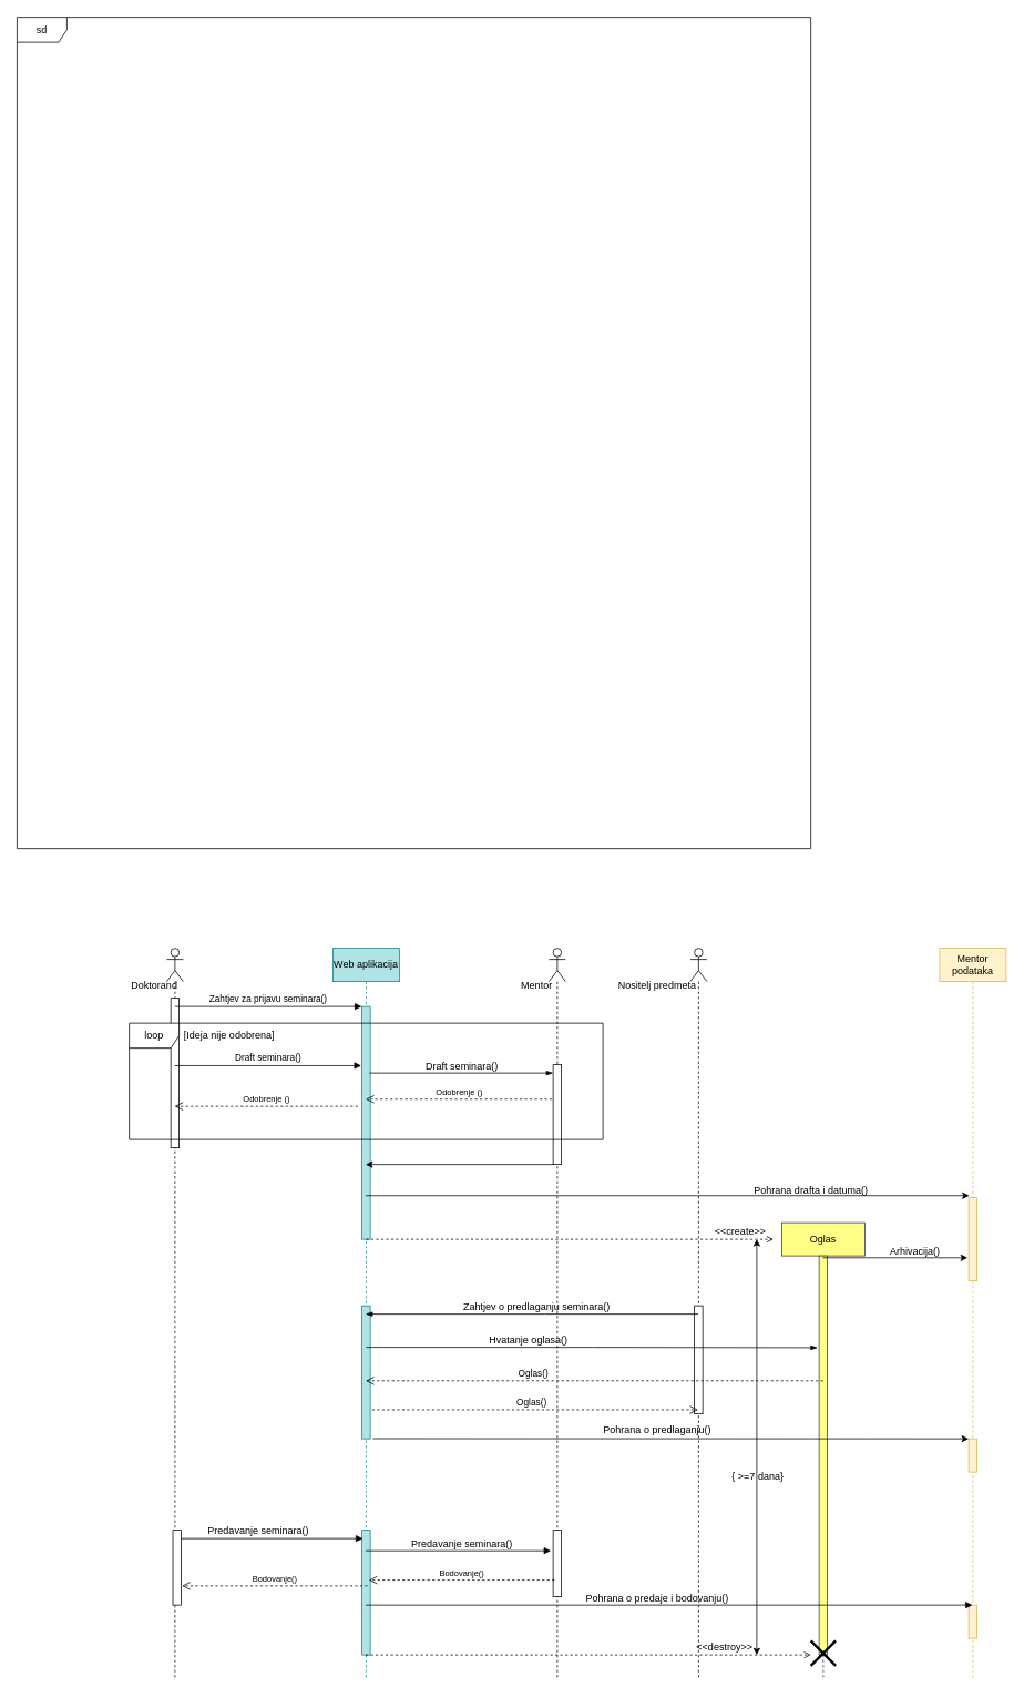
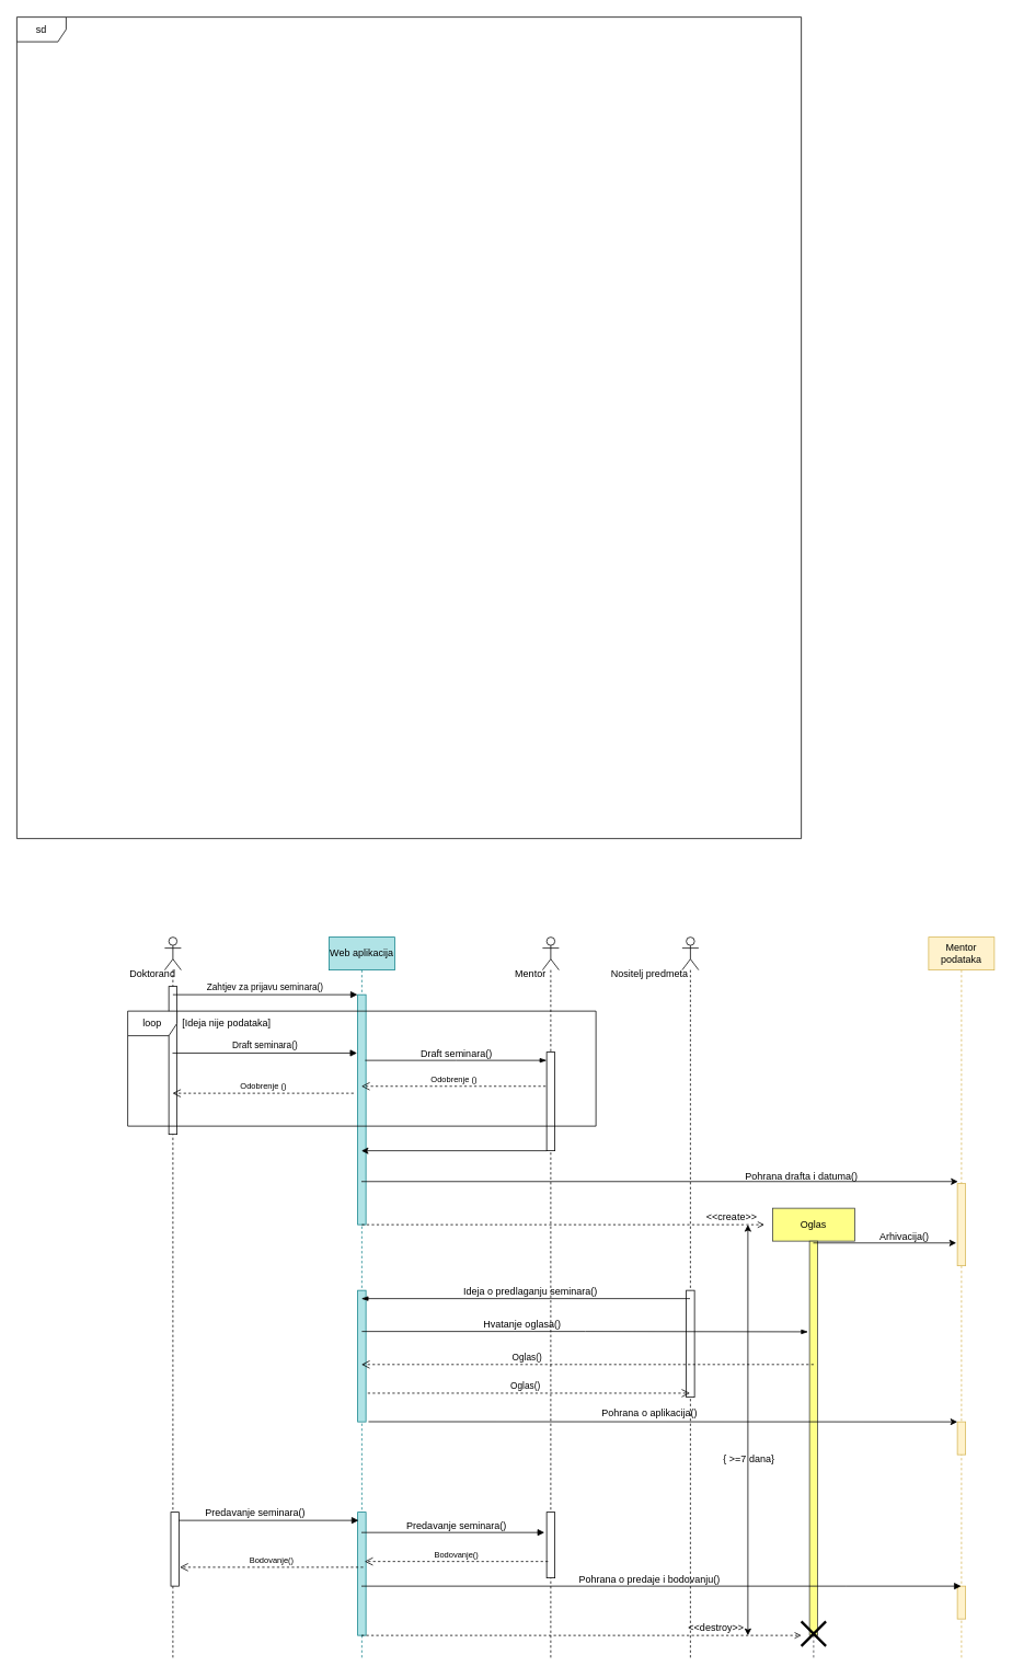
  <mxCell id="0" />
  <mxCell id="1" parent="0" />
  <mxCell id="2" value="sd" style="shape=umlFrame;whiteSpace=wrap;html=1;gradientColor=none;fillColor=default;strokeColor=default;swimlaneFillColor=default;" parent="1" vertex="1"><mxGeometry x="20" y="20" width="955" height="1000" as="geometry" /></mxCell>
  <mxCell id="3" value="&lt;br&gt;" style="shape=umlLifeline;participant=umlActor;perimeter=lifelinePerimeter;whiteSpace=wrap;html=1;container=1;collapsible=0;recursiveResize=0;verticalAlign=top;spacingTop=36;outlineConnect=0;size=40;" parent="1" vertex="1"><mxGeometry x="200" y="1140" width="20" height="880" as="geometry" /></mxCell>
  <mxCell id="4" value="" style="html=1;points=[];perimeter=orthogonalPerimeter;" parent="3" vertex="1"><mxGeometry x="5" y="60" width="10" height="180" as="geometry" /></mxCell>
  <mxCell id="5" value="Doktorand" style="text;html=1;align=center;verticalAlign=middle;resizable=0;points=[];autosize=1;strokeColor=none;fillColor=none;" parent="3" vertex="1"><mxGeometry x="-55" y="30" width="80" height="30" as="geometry" /></mxCell>
  <mxCell id="6" value="" style="html=1;points=[];perimeter=orthogonalPerimeter;strokeColor=default;fillColor=default;gradientColor=none;" parent="3" vertex="1"><mxGeometry x="7.5" y="700" width="10" height="90" as="geometry" /></mxCell>
  <mxCell id="7" value="Mentor podataka" style="shape=umlLifeline;perimeter=lifelinePerimeter;whiteSpace=wrap;html=1;container=1;collapsible=0;recursiveResize=0;outlineConnect=0;fillColor=#fff2cc;strokeColor=#d6b656;" parent="1" vertex="1"><mxGeometry x="1130" y="1140" width="80" height="880" as="geometry" /></mxCell>
  <mxCell id="8" value="" style="html=1;points=[];perimeter=orthogonalPerimeter;labelBackgroundColor=none;fontSize=12;fillColor=#fff2cc;strokeColor=#d6b656;" parent="7" vertex="1"><mxGeometry x="35" y="300" width="10" height="100" as="geometry" /></mxCell>
  <mxCell id="9" value="" style="html=1;points=[];perimeter=orthogonalPerimeter;labelBackgroundColor=none;fontSize=12;fillColor=#fff2cc;strokeColor=#d6b656;" parent="7" vertex="1"><mxGeometry x="35" y="790" width="10" height="40" as="geometry" /></mxCell>
  <mxCell id="10" value="" style="html=1;points=[];perimeter=orthogonalPerimeter;labelBackgroundColor=none;fontSize=12;fillColor=#fff2cc;strokeColor=#d6b656;" parent="7" vertex="1"><mxGeometry x="35" y="590" width="10" height="40" as="geometry" /></mxCell>
  <mxCell id="11" value="Draft seminara()" style="html=1;verticalAlign=bottom;endArrow=block;rounded=0;entryX=-0.082;entryY=0.254;entryDx=0;entryDy=0;entryPerimeter=0;" parent="1" source="3" target="13" edge="1"><mxGeometry width="80" relative="1" as="geometry"><mxPoint x="217.5" y="1210" as="sourcePoint" /><mxPoint x="312.5" y="1210" as="targetPoint" /></mxGeometry></mxCell>
  <mxCell id="12" value="Web aplikacija" style="shape=umlLifeline;perimeter=lifelinePerimeter;whiteSpace=wrap;html=1;container=1;collapsible=0;recursiveResize=0;outlineConnect=0;labelBackgroundColor=none;fontSize=12;fillColor=#b0e3e6;strokeColor=#0e8088;" parent="1" vertex="1"><mxGeometry x="400" y="1140" width="80" height="880" as="geometry" /></mxCell>
  <mxCell id="13" value="" style="html=1;points=[];perimeter=orthogonalPerimeter;labelBackgroundColor=none;fontSize=12;fillColor=#b0e3e6;strokeColor=#0e8088;" parent="12" vertex="1"><mxGeometry x="35" y="70" width="10" height="280" as="geometry" /></mxCell>
  <mxCell id="14" value="" style="html=1;points=[];perimeter=orthogonalPerimeter;fillColor=#b0e3e6;strokeColor=#0e8088;" parent="12" vertex="1"><mxGeometry x="35" y="700" width="10" height="150" as="geometry" /></mxCell>
  <mxCell id="15" value="" style="html=1;points=[];perimeter=orthogonalPerimeter;fillColor=#b0e3e6;strokeColor=#0e8088;" parent="12" vertex="1"><mxGeometry x="35" y="430" width="10" height="160" as="geometry" /></mxCell>
  <mxCell id="16" value="Odobrenje ()" style="html=1;verticalAlign=bottom;endArrow=open;dashed=1;endSize=8;rounded=0;fontSize=10;exitX=-0.118;exitY=0.346;exitDx=0;exitDy=0;exitPerimeter=0;" parent="1" source="18" target="12" edge="1"><mxGeometry relative="1" as="geometry"><mxPoint x="440" y="1261" as="sourcePoint" /><mxPoint x="440" y="1282" as="targetPoint" /></mxGeometry></mxCell>
  <mxCell id="17" value="" style="shape=umlLifeline;participant=umlActor;perimeter=lifelinePerimeter;whiteSpace=wrap;html=1;container=1;collapsible=0;recursiveResize=0;verticalAlign=top;spacingTop=36;outlineConnect=0;" parent="1" vertex="1"><mxGeometry x="660" y="1140" width="20" height="880" as="geometry" /></mxCell>
  <mxCell id="18" value="" style="html=1;points=[];perimeter=orthogonalPerimeter;" parent="17" vertex="1"><mxGeometry x="5" y="140" width="10" height="120" as="geometry" /></mxCell>
  <mxCell id="19" value="" style="html=1;points=[];perimeter=orthogonalPerimeter;" parent="17" vertex="1"><mxGeometry x="5" y="700" width="10" height="80" as="geometry" /></mxCell>
  <mxCell id="20" value="Mentor" style="text;html=1;align=center;verticalAlign=middle;resizable=0;points=[];autosize=1;strokeColor=none;fillColor=none;" parent="1" vertex="1"><mxGeometry x="615" y="1170" width="60" height="30" as="geometry" /></mxCell>
  <mxCell id="21" value="" style="edgeStyle=elbowEdgeStyle;fontSize=12;html=1;endArrow=blockThin;endFill=1;rounded=0;" parent="1" edge="1"><mxGeometry width="160" relative="1" as="geometry"><mxPoint x="444" y="1290" as="sourcePoint" /><mxPoint x="665" y="1290" as="targetPoint" /></mxGeometry></mxCell>
  <mxCell id="22" value="Draft seminara()" style="text;html=1;align=center;verticalAlign=middle;resizable=0;points=[];autosize=1;strokeColor=none;fillColor=none;" parent="1" vertex="1"><mxGeometry x="500" y="1267" width="110" height="30" as="geometry" /></mxCell>
  <mxCell id="23" value="loop" style="shape=umlFrame;whiteSpace=wrap;html=1;" parent="1" vertex="1"><mxGeometry x="155" y="1230" width="570" height="140" as="geometry" /></mxCell>
  <mxCell id="24" value="Odobrenje ()" style="html=1;verticalAlign=bottom;endArrow=open;dashed=1;endSize=8;rounded=0;fontSize=10;" parent="1" target="3" edge="1"><mxGeometry relative="1" as="geometry"><mxPoint x="430" y="1330" as="sourcePoint" /><mxPoint x="210" y="1292" as="targetPoint" /></mxGeometry></mxCell>
- <mxCell id="25" value="[Ideja nije odobrena]" style="text;html=1;align=center;verticalAlign=middle;resizable=0;points=[];autosize=1;strokeColor=none;fillColor=none;" parent="1" vertex="1"><mxGeometry x="210" y="1230" width="130" height="30" as="geometry" /></mxCell>
+ <mxCell id="25" value="[Ideja nije podataka]" style="text;html=1;align=center;verticalAlign=middle;resizable=0;points=[];autosize=1;strokeColor=none;fillColor=none;" parent="1" vertex="1"><mxGeometry x="210" y="1230" width="130" height="30" as="geometry" /></mxCell>
  <mxCell id="26" value="Zahtjev za prijavu seminara()" style="html=1;verticalAlign=bottom;endArrow=block;rounded=0;exitX=0.98;exitY=0.186;exitDx=0;exitDy=0;exitPerimeter=0;" parent="1" edge="1"><mxGeometry width="80" relative="1" as="geometry"><mxPoint x="210" y="1210" as="sourcePoint" /><mxPoint x="434.7" y="1210" as="targetPoint" /></mxGeometry></mxCell>
  <mxCell id="27" value="" style="endArrow=classic;html=1;rounded=0;fontSize=15;fontColor=#000000;entryX=0.067;entryY=-0.025;entryDx=0;entryDy=0;entryPerimeter=0;" parent="1" source="12" target="8" edge="1"><mxGeometry width="50" height="50" relative="1" as="geometry"><mxPoint x="545.48" y="1396.16" as="sourcePoint" /><mxPoint x="460" y="1340" as="targetPoint" /><Array as="points" /></mxGeometry></mxCell>
  <mxCell id="28" value="" style="shape=umlLifeline;participant=umlActor;perimeter=lifelinePerimeter;whiteSpace=wrap;html=1;container=1;collapsible=0;recursiveResize=0;verticalAlign=top;spacingTop=36;outlineConnect=0;" parent="1" vertex="1"><mxGeometry x="830" y="1140" width="20" height="880" as="geometry" /></mxCell>
  <mxCell id="29" value="" style="html=1;points=[];perimeter=orthogonalPerimeter;" parent="28" vertex="1"><mxGeometry x="5" y="430" width="10" height="130" as="geometry" /></mxCell>
  <mxCell id="30" value="Nositelj predmeta&lt;br&gt;" style="text;html=1;align=center;verticalAlign=middle;resizable=0;points=[];autosize=1;strokeColor=none;fillColor=none;" parent="1" vertex="1"><mxGeometry x="730" y="1170" width="120" height="30" as="geometry" /></mxCell>
  <mxCell id="31" value="Pohrana drafta i datuma()" style="text;html=1;align=center;verticalAlign=middle;resizable=0;points=[];autosize=1;strokeColor=none;fillColor=none;" parent="1" vertex="1"><mxGeometry x="895" y="1416" width="160" height="30" as="geometry" /></mxCell>
  <mxCell id="32" value="Predavanje seminara()" style="text;html=1;align=center;verticalAlign=middle;resizable=0;points=[];autosize=1;strokeColor=none;fillColor=none;" parent="1" vertex="1"><mxGeometry x="240" y="1826" width="140" height="30" as="geometry" /></mxCell>
  <mxCell id="33" value="" style="html=1;verticalAlign=bottom;endArrow=block;rounded=0;exitX=0.98;exitY=0.186;exitDx=0;exitDy=0;exitPerimeter=0;" parent="1" edge="1"><mxGeometry width="80" relative="1" as="geometry"><mxPoint x="217" y="1850" as="sourcePoint" /><mxPoint x="436" y="1850" as="targetPoint" /></mxGeometry></mxCell>
  <mxCell id="34" value="Bodovanje()" style="html=1;verticalAlign=bottom;endArrow=open;dashed=1;endSize=8;rounded=0;fontSize=10;exitX=-0.22;exitY=0.2;exitDx=0;exitDy=0;exitPerimeter=0;" parent="1" edge="1"><mxGeometry relative="1" as="geometry"><mxPoint x="666.65" y="1900" as="sourcePoint" /><mxPoint x="443.35" y="1900" as="targetPoint" /></mxGeometry></mxCell>
  <mxCell id="35" value="Bodovanje()" style="html=1;verticalAlign=bottom;endArrow=open;dashed=1;endSize=8;rounded=0;fontSize=10;exitX=-0.22;exitY=0.2;exitDx=0;exitDy=0;exitPerimeter=0;" parent="1" edge="1"><mxGeometry relative="1" as="geometry"><mxPoint x="441.65" y="1907" as="sourcePoint" /><mxPoint x="218.35" y="1907" as="targetPoint" /></mxGeometry></mxCell>
  <mxCell id="36" value="" style="html=1;verticalAlign=bottom;endArrow=block;rounded=0;entryX=-0.267;entryY=0.309;entryDx=0;entryDy=0;entryPerimeter=0;" parent="1" source="12" target="19" edge="1"><mxGeometry width="80" relative="1" as="geometry"><mxPoint x="440" y="1470" as="sourcePoint" /><mxPoint x="664.7" y="1470" as="targetPoint" /></mxGeometry></mxCell>
  <mxCell id="37" value="Predavanje seminara()" style="text;html=1;align=center;verticalAlign=middle;resizable=0;points=[];autosize=1;strokeColor=none;fillColor=none;" parent="1" vertex="1"><mxGeometry x="485" y="1842" width="140" height="30" as="geometry" /></mxCell>
  <mxCell id="38" value="Oglas" style="shape=umlLifeline;perimeter=lifelinePerimeter;whiteSpace=wrap;html=1;container=1;collapsible=0;recursiveResize=0;outlineConnect=0;fillColor=#ffff88;strokeColor=#36393d;" parent="1" vertex="1"><mxGeometry x="940" y="1470" width="100" height="550" as="geometry" /></mxCell>
  <mxCell id="39" value="" style="html=1;points=[];perimeter=orthogonalPerimeter;fillColor=#ffff88;strokeColor=#36393d;" parent="38" vertex="1"><mxGeometry x="45" y="40" width="10" height="480" as="geometry" /></mxCell>
  <mxCell id="40" value="" style="shape=umlDestroy;whiteSpace=wrap;html=1;strokeWidth=3;strokeColor=default;fillColor=default;gradientColor=none;" parent="38" vertex="1"><mxGeometry x="35" y="503" width="30" height="30" as="geometry" /></mxCell>
  <mxCell id="41" value="&amp;lt;&amp;lt;destroy&amp;gt;&amp;gt;" style="html=1;verticalAlign=bottom;labelBackgroundColor=none;endArrow=open;endFill=0;dashed=1;rounded=0;fontSize=12;fontColor=#000000;" parent="38" source="12" edge="1"><mxGeometry x="0.608" width="160" relative="1" as="geometry"><mxPoint x="-125" y="520" as="sourcePoint" /><mxPoint x="35" y="520" as="targetPoint" /><mxPoint as="offset" /></mxGeometry></mxCell>
  <mxCell id="42" value="" style="html=1;verticalAlign=bottom;endArrow=block;rounded=0;" parent="1" source="12" target="7" edge="1"><mxGeometry width="80" relative="1" as="geometry"><mxPoint x="842.95" y="1680" as="sourcePoint" /><mxPoint x="447.05" y="1680" as="targetPoint" /><Array as="points"><mxPoint x="1030" y="1930" /></Array></mxGeometry></mxCell>
  <mxCell id="43" value="Pohrana o predaje i bodovanju()" style="text;html=1;align=center;verticalAlign=middle;resizable=0;points=[];autosize=1;strokeColor=none;fillColor=none;" parent="1" vertex="1"><mxGeometry x="695" y="1907" width="190" height="30" as="geometry" /></mxCell>
  <mxCell id="44" value="&amp;lt;&amp;lt;create&amp;gt;&amp;gt;" style="html=1;verticalAlign=bottom;labelBackgroundColor=none;endArrow=open;endFill=0;dashed=1;rounded=0;fontSize=12;fontColor=#000000;" parent="1" edge="1"><mxGeometry x="0.837" width="160" relative="1" as="geometry"><mxPoint x="440" y="1490" as="sourcePoint" /><mxPoint x="930" y="1490" as="targetPoint" /><mxPoint as="offset" /></mxGeometry></mxCell>
  <mxCell id="45" value="" style="endArrow=classic;html=1;rounded=0;fontSize=15;fontColor=#000000;entryX=-0.133;entryY=0.056;entryDx=0;entryDy=0;entryPerimeter=0;" parent="1" source="38" edge="1"><mxGeometry width="50" height="50" relative="1" as="geometry"><mxPoint x="730" y="1480" as="sourcePoint" /><mxPoint x="1163.67" y="1512.24" as="targetPoint" /></mxGeometry></mxCell>
  <mxCell id="46" value="Arhivacija()" style="text;html=1;align=center;verticalAlign=middle;resizable=0;points=[];autosize=1;strokeColor=none;fillColor=none;" parent="1" vertex="1"><mxGeometry x="1060" y="1490" width="80" height="30" as="geometry" /></mxCell>
  <mxCell id="47" value="" style="endArrow=classic;html=1;rounded=0;fontSize=15;fontColor=#000000;exitX=1.311;exitY=0.999;exitDx=0;exitDy=0;exitPerimeter=0;" parent="1" source="15" target="10" edge="1"><mxGeometry width="50" height="50" relative="1" as="geometry"><mxPoint x="730" y="1630" as="sourcePoint" /><mxPoint x="780" y="1580" as="targetPoint" /></mxGeometry></mxCell>
- <mxCell id="48" value="Pohrana o predlaganju()" style="text;html=1;align=center;verticalAlign=middle;resizable=0;points=[];autosize=1;strokeColor=none;fillColor=none;" parent="1" vertex="1"><mxGeometry x="715" y="1705" width="150" height="30" as="geometry" /></mxCell>
+ <mxCell id="48" value="Pohrana o aplikacija()" style="text;html=1;align=center;verticalAlign=middle;resizable=0;points=[];autosize=1;strokeColor=none;fillColor=none;" parent="1" vertex="1"><mxGeometry x="715" y="1705" width="150" height="30" as="geometry" /></mxCell>
  <mxCell id="49" value="" style="edgeStyle=elbowEdgeStyle;fontSize=12;html=1;endArrow=blockThin;endFill=1;rounded=0;" parent="1" source="28" target="12" edge="1"><mxGeometry width="160" relative="1" as="geometry"><mxPoint x="810" y="1570" as="sourcePoint" /><mxPoint x="760" y="1600" as="targetPoint" /></mxGeometry></mxCell>
- <mxCell id="50" value="Zahtjev o predlaganju seminara()" style="text;html=1;align=center;verticalAlign=middle;resizable=0;points=[];autosize=1;strokeColor=none;fillColor=none;" parent="1" vertex="1"><mxGeometry x="545" y="1557" width="200" height="30" as="geometry" /></mxCell>
+ <mxCell id="50" value="Ideja o predlaganju seminara()" style="text;html=1;align=center;verticalAlign=middle;resizable=0;points=[];autosize=1;strokeColor=none;fillColor=none;" parent="1" vertex="1"><mxGeometry x="545" y="1557" width="200" height="30" as="geometry" /></mxCell>
  <mxCell id="51" value="" style="edgeStyle=elbowEdgeStyle;fontSize=12;html=1;endArrow=blockThin;endFill=1;rounded=0;entryX=-0.178;entryY=0.23;entryDx=0;entryDy=0;entryPerimeter=0;" parent="1" target="39" edge="1"><mxGeometry width="160" relative="1" as="geometry"><mxPoint x="440" y="1620" as="sourcePoint" /><mxPoint x="600" y="1620" as="targetPoint" /></mxGeometry></mxCell>
  <mxCell id="52" value="Hvatanje oglasa()" style="text;html=1;align=center;verticalAlign=middle;resizable=0;points=[];autosize=1;strokeColor=none;fillColor=none;" parent="1" vertex="1"><mxGeometry x="575" y="1596" width="120" height="30" as="geometry" /></mxCell>
  <mxCell id="53" value="Oglas()" style="html=1;verticalAlign=bottom;endArrow=open;dashed=1;endSize=8;rounded=0;exitX=1.222;exitY=0.782;exitDx=0;exitDy=0;exitPerimeter=0;" parent="1" source="15" target="28" edge="1"><mxGeometry x="-0.017" relative="1" as="geometry"><mxPoint x="945.61" y="1790" as="sourcePoint" /><mxPoint x="399.999" y="1790" as="targetPoint" /><mxPoint x="-1" as="offset" /></mxGeometry></mxCell>
  <mxCell id="54" value="Oglas()" style="html=1;verticalAlign=bottom;endArrow=open;dashed=1;endSize=8;rounded=0;exitX=0.5;exitY=0.313;exitDx=0;exitDy=0;exitPerimeter=0;" parent="1" source="39" target="12" edge="1"><mxGeometry x="0.265" relative="1" as="geometry"><mxPoint x="985" y="1683" as="sourcePoint" /><mxPoint x="905" y="1683" as="targetPoint" /><mxPoint x="-1" as="offset" /></mxGeometry></mxCell>
  <mxCell id="55" value="" style="endArrow=classic;html=1;rounded=0;fontSize=15;fontColor=#000000;" parent="1" target="12" edge="1"><mxGeometry width="50" height="50" relative="1" as="geometry"><mxPoint x="665" y="1400" as="sourcePoint" /><mxPoint x="440" y="1450" as="targetPoint" /></mxGeometry></mxCell>
  <mxCell id="56" value="" style="endArrow=classic;startArrow=classic;html=1;rounded=0;" parent="1" edge="1"><mxGeometry width="50" height="50" relative="1" as="geometry"><mxPoint x="910" y="1990" as="sourcePoint" /><mxPoint x="910" y="1490" as="targetPoint" /></mxGeometry></mxCell>
  <mxCell id="57" value="{ &amp;gt;=7 dana}" style="text;html=1;align=center;verticalAlign=middle;resizable=0;points=[];autosize=1;" parent="1" vertex="1"><mxGeometry x="866" y="1760" width="90" height="30" as="geometry" /></mxCell>
